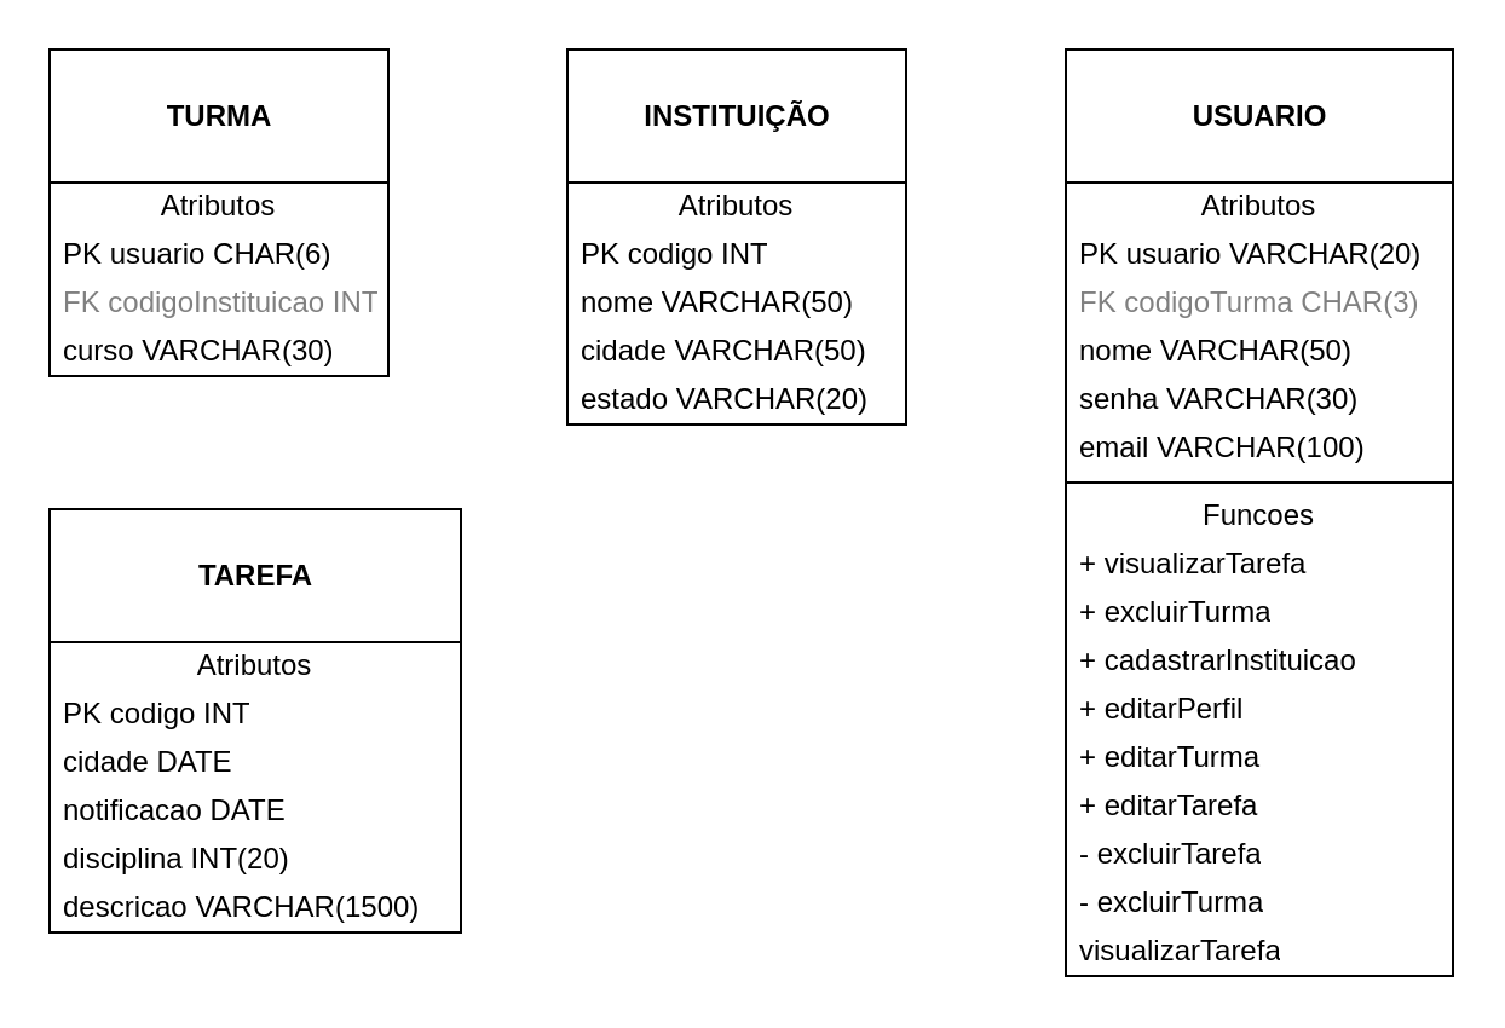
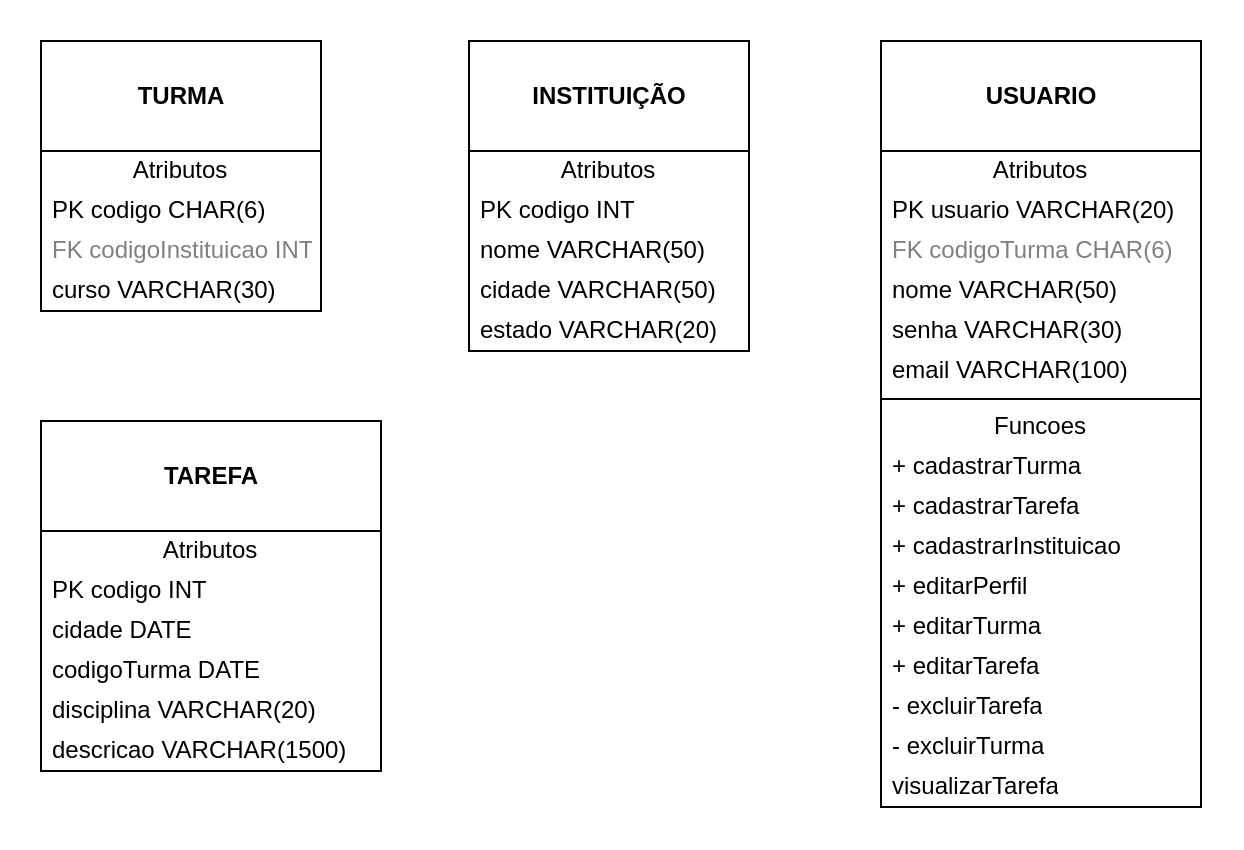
  <mxCell id="0" />
  <mxCell id="1" parent="0" />
  <mxCell id="2" value="&lt;b&gt;&lt;br&gt;TURMA&lt;/b&gt;" style="swimlane;fontStyle=0;align=center;verticalAlign=top;childLayout=stackLayout;horizontal=1;startSize=55;horizontalStack=0;resizeParent=1;resizeParentMax=0;resizeLast=0;collapsible=0;marginBottom=0;html=1;" vertex="1" parent="1"><mxGeometry x="20" y="20" width="140" height="135" as="geometry" /></mxCell>
  <mxCell id="3" value="Atributos" style="text;html=1;strokeColor=none;fillColor=none;align=center;verticalAlign=middle;spacingLeft=4;spacingRight=4;overflow=hidden;rotatable=0;points=[[0,0.5],[1,0.5]];portConstraint=eastwest;" vertex="1" parent="2"><mxGeometry y="55" width="140" height="20" as="geometry" /></mxCell>
- <mxCell id="4" value="PK usuario CHAR(6)" style="text;html=1;strokeColor=none;fillColor=none;align=left;verticalAlign=middle;spacingLeft=4;spacingRight=4;overflow=hidden;rotatable=0;points=[[0,0.5],[1,0.5]];portConstraint=eastwest;" vertex="1" parent="2"><mxGeometry y="75" width="140" height="20" as="geometry" /></mxCell>
+ <mxCell id="4" value="PK codigo CHAR(6)" style="text;html=1;strokeColor=none;fillColor=none;align=left;verticalAlign=middle;spacingLeft=4;spacingRight=4;overflow=hidden;rotatable=0;points=[[0,0.5],[1,0.5]];portConstraint=eastwest;" vertex="1" parent="2"><mxGeometry y="75" width="140" height="20" as="geometry" /></mxCell>
  <mxCell id="5" value="FK codigoInstituicao INT" style="text;html=1;strokeColor=none;fillColor=none;align=left;verticalAlign=middle;spacingLeft=4;spacingRight=4;overflow=hidden;rotatable=0;points=[[0,0.5],[1,0.5]];portConstraint=eastwest;fontColor=#808080;" vertex="1" parent="2"><mxGeometry y="95" width="140" height="20" as="geometry" /></mxCell>
  <mxCell id="6" value="curso VARCHAR(30)" style="text;html=1;strokeColor=none;fillColor=none;align=left;verticalAlign=middle;spacingLeft=4;spacingRight=4;overflow=hidden;rotatable=0;points=[[0,0.5],[1,0.5]];portConstraint=eastwest;" vertex="1" parent="2"><mxGeometry y="115" width="140" height="20" as="geometry" /></mxCell>
  <mxCell id="7" value="&lt;br&gt;&lt;b&gt;INSTITUIÇÃO&lt;/b&gt;" style="swimlane;fontStyle=0;align=center;verticalAlign=top;childLayout=stackLayout;horizontal=1;startSize=55;horizontalStack=0;resizeParent=1;resizeParentMax=0;resizeLast=0;collapsible=0;marginBottom=0;html=1;" vertex="1" parent="1"><mxGeometry x="234" y="20" width="140" height="155" as="geometry" /></mxCell>
  <mxCell id="8" value="Atributos" style="text;html=1;strokeColor=none;fillColor=none;align=center;verticalAlign=middle;spacingLeft=4;spacingRight=4;overflow=hidden;rotatable=0;points=[[0,0.5],[1,0.5]];portConstraint=eastwest;" vertex="1" parent="7"><mxGeometry y="55" width="140" height="20" as="geometry" /></mxCell>
  <mxCell id="9" value="PK codigo INT" style="text;html=1;strokeColor=none;fillColor=none;align=left;verticalAlign=middle;spacingLeft=4;spacingRight=4;overflow=hidden;rotatable=0;points=[[0,0.5],[1,0.5]];portConstraint=eastwest;" vertex="1" parent="7"><mxGeometry y="75" width="140" height="20" as="geometry" /></mxCell>
  <mxCell id="10" value="nome VARCHAR(50)" style="text;html=1;strokeColor=none;fillColor=none;align=left;verticalAlign=middle;spacingLeft=4;spacingRight=4;overflow=hidden;rotatable=0;points=[[0,0.5],[1,0.5]];portConstraint=eastwest;" vertex="1" parent="7"><mxGeometry y="95" width="140" height="20" as="geometry" /></mxCell>
  <mxCell id="11" value="cidade VARCHAR(50)" style="text;html=1;strokeColor=none;fillColor=none;align=left;verticalAlign=middle;spacingLeft=4;spacingRight=4;overflow=hidden;rotatable=0;points=[[0,0.5],[1,0.5]];portConstraint=eastwest;" vertex="1" parent="7"><mxGeometry y="115" width="140" height="20" as="geometry" /></mxCell>
  <mxCell id="12" value="estado VARCHAR(20)" style="text;html=1;strokeColor=none;fillColor=none;align=left;verticalAlign=middle;spacingLeft=4;spacingRight=4;overflow=hidden;rotatable=0;points=[[0,0.5],[1,0.5]];portConstraint=eastwest;" vertex="1" parent="7"><mxGeometry y="135" width="140" height="20" as="geometry" /></mxCell>
  <mxCell id="13" value="&lt;br&gt;&lt;b&gt;USUARIO&lt;/b&gt;" style="swimlane;fontStyle=0;align=center;verticalAlign=top;childLayout=stackLayout;horizontal=1;startSize=55;horizontalStack=0;resizeParent=1;resizeParentMax=0;resizeLast=0;collapsible=0;marginBottom=0;html=1;" vertex="1" parent="1"><mxGeometry x="440" y="20" width="160" height="383" as="geometry" /></mxCell>
  <mxCell id="14" value="Atributos" style="text;html=1;strokeColor=none;fillColor=none;align=center;verticalAlign=middle;spacingLeft=4;spacingRight=4;overflow=hidden;rotatable=0;points=[[0,0.5],[1,0.5]];portConstraint=eastwest;" vertex="1" parent="13"><mxGeometry y="55" width="160" height="20" as="geometry" /></mxCell>
  <mxCell id="15" value="PK usuario VARCHAR(20)" style="text;html=1;strokeColor=none;fillColor=none;align=left;verticalAlign=middle;spacingLeft=4;spacingRight=4;overflow=hidden;rotatable=0;points=[[0,0.5],[1,0.5]];portConstraint=eastwest;" vertex="1" parent="13"><mxGeometry y="75" width="160" height="20" as="geometry" /></mxCell>
- <mxCell id="16" value="FK codigoTurma CHAR(3)" style="text;html=1;strokeColor=none;fillColor=none;align=left;verticalAlign=middle;spacingLeft=4;spacingRight=4;overflow=hidden;rotatable=0;points=[[0,0.5],[1,0.5]];portConstraint=eastwest;fontColor=#808080;" vertex="1" parent="13"><mxGeometry y="95" width="160" height="20" as="geometry" /></mxCell>
+ <mxCell id="16" value="FK codigoTurma CHAR(6)" style="text;html=1;strokeColor=none;fillColor=none;align=left;verticalAlign=middle;spacingLeft=4;spacingRight=4;overflow=hidden;rotatable=0;points=[[0,0.5],[1,0.5]];portConstraint=eastwest;fontColor=#808080;" vertex="1" parent="13"><mxGeometry y="95" width="160" height="20" as="geometry" /></mxCell>
  <mxCell id="17" value="nome VARCHAR(50)" style="text;html=1;strokeColor=none;fillColor=none;align=left;verticalAlign=middle;spacingLeft=4;spacingRight=4;overflow=hidden;rotatable=0;points=[[0,0.5],[1,0.5]];portConstraint=eastwest;" vertex="1" parent="13"><mxGeometry y="115" width="160" height="20" as="geometry" /></mxCell>
  <mxCell id="18" value="senha VARCHAR(30)" style="text;html=1;strokeColor=none;fillColor=none;align=left;verticalAlign=middle;spacingLeft=4;spacingRight=4;overflow=hidden;rotatable=0;points=[[0,0.5],[1,0.5]];portConstraint=eastwest;" vertex="1" parent="13"><mxGeometry y="135" width="160" height="20" as="geometry" /></mxCell>
  <mxCell id="19" value="email VARCHAR(100)" style="text;html=1;strokeColor=none;fillColor=none;align=left;verticalAlign=middle;spacingLeft=4;spacingRight=4;overflow=hidden;rotatable=0;points=[[0,0.5],[1,0.5]];portConstraint=eastwest;" vertex="1" parent="13"><mxGeometry y="155" width="160" height="20" as="geometry" /></mxCell>
  <mxCell id="20" value="" style="line;strokeWidth=1;fillColor=none;align=left;verticalAlign=middle;spacingTop=-1;spacingLeft=3;spacingRight=3;rotatable=0;labelPosition=right;points=[];portConstraint=eastwest;" vertex="1" parent="13"><mxGeometry y="175" width="160" height="8" as="geometry" /></mxCell>
  <mxCell id="21" value="Funcoes" style="text;html=1;strokeColor=none;fillColor=none;align=center;verticalAlign=middle;spacingLeft=4;spacingRight=4;overflow=hidden;rotatable=0;points=[[0,0.5],[1,0.5]];portConstraint=eastwest;" vertex="1" parent="13"><mxGeometry y="183" width="160" height="20" as="geometry" /></mxCell>
- <mxCell id="22" value="+ visualizarTarefa" style="text;html=1;strokeColor=none;fillColor=none;align=left;verticalAlign=middle;spacingLeft=4;spacingRight=4;overflow=hidden;rotatable=0;points=[[0,0.5],[1,0.5]];portConstraint=eastwest;" vertex="1" parent="13"><mxGeometry y="203" width="160" height="20" as="geometry" /></mxCell>
- <mxCell id="23" value="+ excluirTurma" style="text;html=1;strokeColor=none;fillColor=none;align=left;verticalAlign=middle;spacingLeft=4;spacingRight=4;overflow=hidden;rotatable=0;points=[[0,0.5],[1,0.5]];portConstraint=eastwest;" vertex="1" parent="13"><mxGeometry y="223" width="160" height="20" as="geometry" /></mxCell>
+ <mxCell id="22" value="+ cadastrarTurma" style="text;html=1;strokeColor=none;fillColor=none;align=left;verticalAlign=middle;spacingLeft=4;spacingRight=4;overflow=hidden;rotatable=0;points=[[0,0.5],[1,0.5]];portConstraint=eastwest;" vertex="1" parent="13"><mxGeometry y="203" width="160" height="20" as="geometry" /></mxCell>
+ <mxCell id="23" value="+ cadastrarTarefa" style="text;html=1;strokeColor=none;fillColor=none;align=left;verticalAlign=middle;spacingLeft=4;spacingRight=4;overflow=hidden;rotatable=0;points=[[0,0.5],[1,0.5]];portConstraint=eastwest;" vertex="1" parent="13"><mxGeometry y="223" width="160" height="20" as="geometry" /></mxCell>
  <mxCell id="24" value="+ cadastrarInstituicao" style="text;html=1;strokeColor=none;fillColor=none;align=left;verticalAlign=middle;spacingLeft=4;spacingRight=4;overflow=hidden;rotatable=0;points=[[0,0.5],[1,0.5]];portConstraint=eastwest;" vertex="1" parent="13"><mxGeometry y="243" width="160" height="20" as="geometry" /></mxCell>
  <mxCell id="25" value="+ editarPerfil" style="text;html=1;strokeColor=none;fillColor=none;align=left;verticalAlign=middle;spacingLeft=4;spacingRight=4;overflow=hidden;rotatable=0;points=[[0,0.5],[1,0.5]];portConstraint=eastwest;" vertex="1" parent="13"><mxGeometry y="263" width="160" height="20" as="geometry" /></mxCell>
  <mxCell id="26" value="+ editarTurma" style="text;html=1;strokeColor=none;fillColor=none;align=left;verticalAlign=middle;spacingLeft=4;spacingRight=4;overflow=hidden;rotatable=0;points=[[0,0.5],[1,0.5]];portConstraint=eastwest;" vertex="1" parent="13"><mxGeometry y="283" width="160" height="20" as="geometry" /></mxCell>
  <mxCell id="27" value="+ editarTarefa" style="text;html=1;strokeColor=none;fillColor=none;align=left;verticalAlign=middle;spacingLeft=4;spacingRight=4;overflow=hidden;rotatable=0;points=[[0,0.5],[1,0.5]];portConstraint=eastwest;" vertex="1" parent="13"><mxGeometry y="303" width="160" height="20" as="geometry" /></mxCell>
  <mxCell id="28" value="- excluirTarefa" style="text;html=1;strokeColor=none;fillColor=none;align=left;verticalAlign=middle;spacingLeft=4;spacingRight=4;overflow=hidden;rotatable=0;points=[[0,0.5],[1,0.5]];portConstraint=eastwest;" vertex="1" parent="13"><mxGeometry y="323" width="160" height="20" as="geometry" /></mxCell>
  <mxCell id="29" value="- excluirTurma" style="text;html=1;strokeColor=none;fillColor=none;align=left;verticalAlign=middle;spacingLeft=4;spacingRight=4;overflow=hidden;rotatable=0;points=[[0,0.5],[1,0.5]];portConstraint=eastwest;" vertex="1" parent="13"><mxGeometry y="343" width="160" height="20" as="geometry" /></mxCell>
  <mxCell id="30" value="visualizarTarefa" style="text;html=1;strokeColor=none;fillColor=none;align=left;verticalAlign=middle;spacingLeft=4;spacingRight=4;overflow=hidden;rotatable=0;points=[[0,0.5],[1,0.5]];portConstraint=eastwest;" vertex="1" parent="13"><mxGeometry y="363" width="160" height="20" as="geometry" /></mxCell>
  <mxCell id="31" value="&lt;br&gt;&lt;b&gt;TAREFA&lt;/b&gt;" style="swimlane;fontStyle=0;align=center;verticalAlign=top;childLayout=stackLayout;horizontal=1;startSize=55;horizontalStack=0;resizeParent=1;resizeParentMax=0;resizeLast=0;collapsible=0;marginBottom=0;html=1;" vertex="1" parent="1"><mxGeometry x="20" y="210" width="170" height="175" as="geometry" /></mxCell>
  <mxCell id="32" value="Atributos" style="text;html=1;strokeColor=none;fillColor=none;align=center;verticalAlign=middle;spacingLeft=4;spacingRight=4;overflow=hidden;rotatable=0;points=[[0,0.5],[1,0.5]];portConstraint=eastwest;" vertex="1" parent="31"><mxGeometry y="55" width="170" height="20" as="geometry" /></mxCell>
  <mxCell id="33" value="PK codigo INT" style="text;html=1;strokeColor=none;fillColor=none;align=left;verticalAlign=middle;spacingLeft=4;spacingRight=4;overflow=hidden;rotatable=0;points=[[0,0.5],[1,0.5]];portConstraint=eastwest;" vertex="1" parent="31"><mxGeometry y="75" width="170" height="20" as="geometry" /></mxCell>
  <mxCell id="34" value="cidade DATE" style="text;html=1;strokeColor=none;fillColor=none;align=left;verticalAlign=middle;spacingLeft=4;spacingRight=4;overflow=hidden;rotatable=0;points=[[0,0.5],[1,0.5]];portConstraint=eastwest;" vertex="1" parent="31"><mxGeometry y="95" width="170" height="20" as="geometry" /></mxCell>
- <mxCell id="35" value="notificacao DATE" style="text;html=1;strokeColor=none;fillColor=none;align=left;verticalAlign=middle;spacingLeft=4;spacingRight=4;overflow=hidden;rotatable=0;points=[[0,0.5],[1,0.5]];portConstraint=eastwest;" vertex="1" parent="31"><mxGeometry y="115" width="170" height="20" as="geometry" /></mxCell>
- <mxCell id="36" value="disciplina INT(20)" style="text;html=1;strokeColor=none;fillColor=none;align=left;verticalAlign=middle;spacingLeft=4;spacingRight=4;overflow=hidden;rotatable=0;points=[[0,0.5],[1,0.5]];portConstraint=eastwest;" vertex="1" parent="31"><mxGeometry y="135" width="170" height="20" as="geometry" /></mxCell>
+ <mxCell id="35" value="codigoTurma DATE" style="text;html=1;strokeColor=none;fillColor=none;align=left;verticalAlign=middle;spacingLeft=4;spacingRight=4;overflow=hidden;rotatable=0;points=[[0,0.5],[1,0.5]];portConstraint=eastwest;" vertex="1" parent="31"><mxGeometry y="115" width="170" height="20" as="geometry" /></mxCell>
+ <mxCell id="36" value="disciplina VARCHAR(20)" style="text;html=1;strokeColor=none;fillColor=none;align=left;verticalAlign=middle;spacingLeft=4;spacingRight=4;overflow=hidden;rotatable=0;points=[[0,0.5],[1,0.5]];portConstraint=eastwest;" vertex="1" parent="31"><mxGeometry y="135" width="170" height="20" as="geometry" /></mxCell>
  <mxCell id="37" value="descricao VARCHAR(1500)" style="text;html=1;strokeColor=none;fillColor=none;align=left;verticalAlign=middle;spacingLeft=4;spacingRight=4;overflow=hidden;rotatable=0;points=[[0,0.5],[1,0.5]];portConstraint=eastwest;" vertex="1" parent="31"><mxGeometry y="155" width="170" height="20" as="geometry" /></mxCell>
